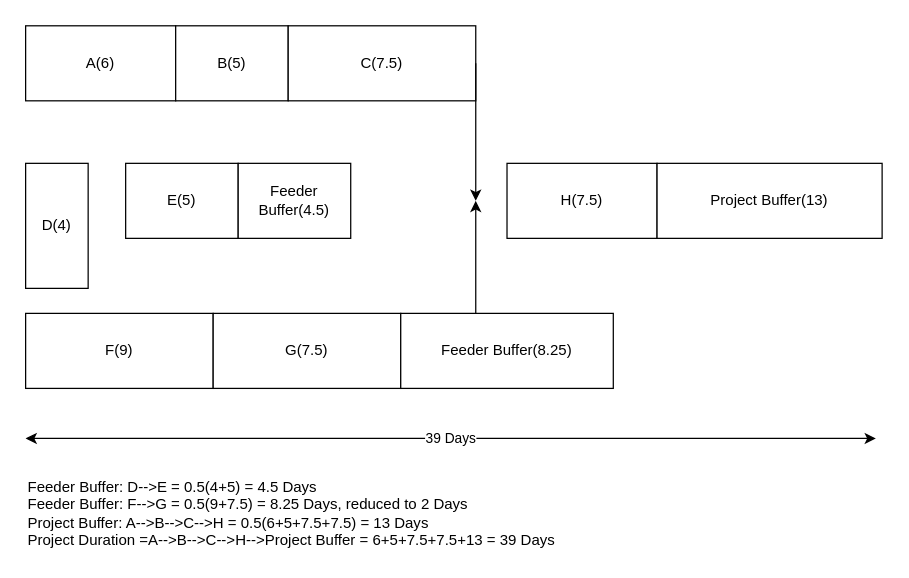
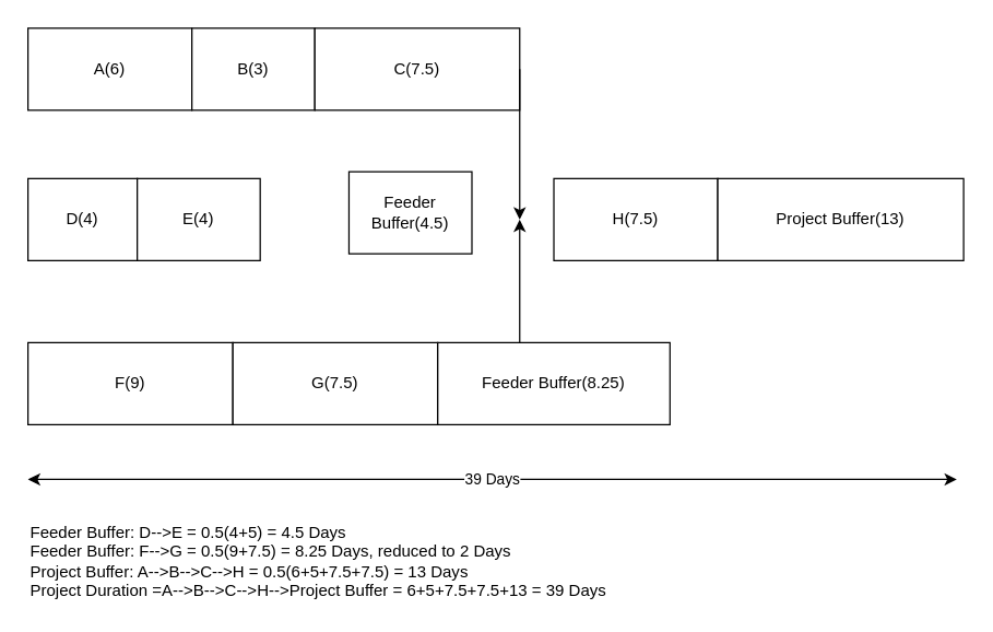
  <mxCell id="0" />
  <mxCell id="1" parent="0" />
  <mxCell id="2" value="A(6)" style="rounded=0;whiteSpace=wrap;html=1;" vertex="1" parent="1"><mxGeometry x="20" y="20" width="120" height="60" as="geometry" /></mxCell>
- <mxCell id="3" value="B(5)" style="rounded=0;whiteSpace=wrap;html=1;" vertex="1" parent="1"><mxGeometry x="140" y="20" width="90" height="60" as="geometry" /></mxCell>
+ <mxCell id="3" value="B(3)" style="rounded=0;whiteSpace=wrap;html=1;" vertex="1" parent="1"><mxGeometry x="140" y="20" width="90" height="60" as="geometry" /></mxCell>
  <mxCell id="4" value="C(7.5)" style="rounded=0;whiteSpace=wrap;html=1;" vertex="1" parent="1"><mxGeometry x="230" y="20" width="150" height="60" as="geometry" /></mxCell>
- <mxCell id="5" value="D(4)" style="rounded=0;whiteSpace=wrap;html=1;" vertex="1" parent="1"><mxGeometry x="20" y="130" width="50" height="100" as="geometry" /></mxCell>
- <mxCell id="6" value="E(5)" style="rounded=0;whiteSpace=wrap;html=1;" vertex="1" parent="1"><mxGeometry x="100" y="130" width="90" height="60" as="geometry" /></mxCell>
- <mxCell id="7" value="Feeder Buffer(4.5)" style="rounded=0;whiteSpace=wrap;html=1;" vertex="1" parent="1"><mxGeometry x="190" y="130" width="90" height="60" as="geometry" /></mxCell>
+ <mxCell id="5" value="D(4)" style="rounded=0;whiteSpace=wrap;html=1;" vertex="1" parent="1"><mxGeometry x="20" y="130" width="80" height="60" as="geometry" /></mxCell>
+ <mxCell id="6" value="E(4)" style="rounded=0;whiteSpace=wrap;html=1;" vertex="1" parent="1"><mxGeometry x="100" y="130" width="90" height="60" as="geometry" /></mxCell>
+ <mxCell id="7" value="Feeder Buffer(4.5)" style="rounded=0;whiteSpace=wrap;html=1;" vertex="1" parent="1"><mxGeometry x="255" y="125" width="90" height="60" as="geometry" /></mxCell>
  <mxCell id="8" value="F(9)" style="rounded=0;whiteSpace=wrap;html=1;" vertex="1" parent="1"><mxGeometry x="20" y="250" width="150" height="60" as="geometry" /></mxCell>
  <mxCell id="9" value="G(7.5)" style="rounded=0;whiteSpace=wrap;html=1;" vertex="1" parent="1"><mxGeometry x="170" y="250" width="150" height="60" as="geometry" /></mxCell>
  <mxCell id="10" value="Feeder Buffer(8.25)" style="rounded=0;whiteSpace=wrap;html=1;" vertex="1" parent="1"><mxGeometry x="320" y="250" width="170" height="60" as="geometry" /></mxCell>
  <mxCell id="11" value="H(7.5)" style="rounded=0;whiteSpace=wrap;html=1;" vertex="1" parent="1"><mxGeometry x="405" y="130" width="120" height="60" as="geometry" /></mxCell>
  <mxCell id="12" value="Project Buffer(13)" style="rounded=0;whiteSpace=wrap;html=1;" vertex="1" parent="1"><mxGeometry x="525" y="130" width="180" height="60" as="geometry" /></mxCell>
  <mxCell id="13" value="" style="endArrow=classic;html=1;rounded=0;exitX=1;exitY=0.5;exitDx=0;exitDy=0;" edge="1" parent="1" source="4"><mxGeometry width="50" height="50" relative="1" as="geometry"><mxPoint x="430" y="310" as="sourcePoint" /><mxPoint x="380" y="160" as="targetPoint" /></mxGeometry></mxCell>
  <mxCell id="14" value="" style="endArrow=classic;html=1;rounded=0;" edge="1" parent="1"><mxGeometry width="50" height="50" relative="1" as="geometry"><mxPoint x="380" y="250" as="sourcePoint" /><mxPoint x="380" y="160" as="targetPoint" /></mxGeometry></mxCell>
  <mxCell id="15" value="39 Days" style="endArrow=classic;startArrow=classic;html=1;rounded=0;" edge="1" parent="1"><mxGeometry width="50" height="50" relative="1" as="geometry"><mxPoint x="20" y="350" as="sourcePoint" /><mxPoint x="700" y="350" as="targetPoint" /></mxGeometry></mxCell>
  <mxCell id="16" value="Feeder Buffer: D--&amp;gt;E = 0.5(4+5) = 4.5 Days&lt;br&gt;Feeder Buffer: F--&amp;gt;G = 0.5(9+7.5) = 8.25 Days, reduced to 2 Days&lt;br&gt;Project Buffer: A--&amp;gt;B--&amp;gt;C--&amp;gt;H = 0.5(6+5+7.5+7.5) = 13 Days&lt;br&gt;Project Duration =A--&amp;gt;B--&amp;gt;C--&amp;gt;H--&amp;gt;Project Buffer = 6+5+7.5+7.5+13 = 39 Days" style="text;html=1;strokeColor=none;fillColor=none;align=left;verticalAlign=middle;whiteSpace=wrap;rounded=0;" vertex="1" parent="1"><mxGeometry x="20" y="380" width="450" height="60" as="geometry" /></mxCell>
